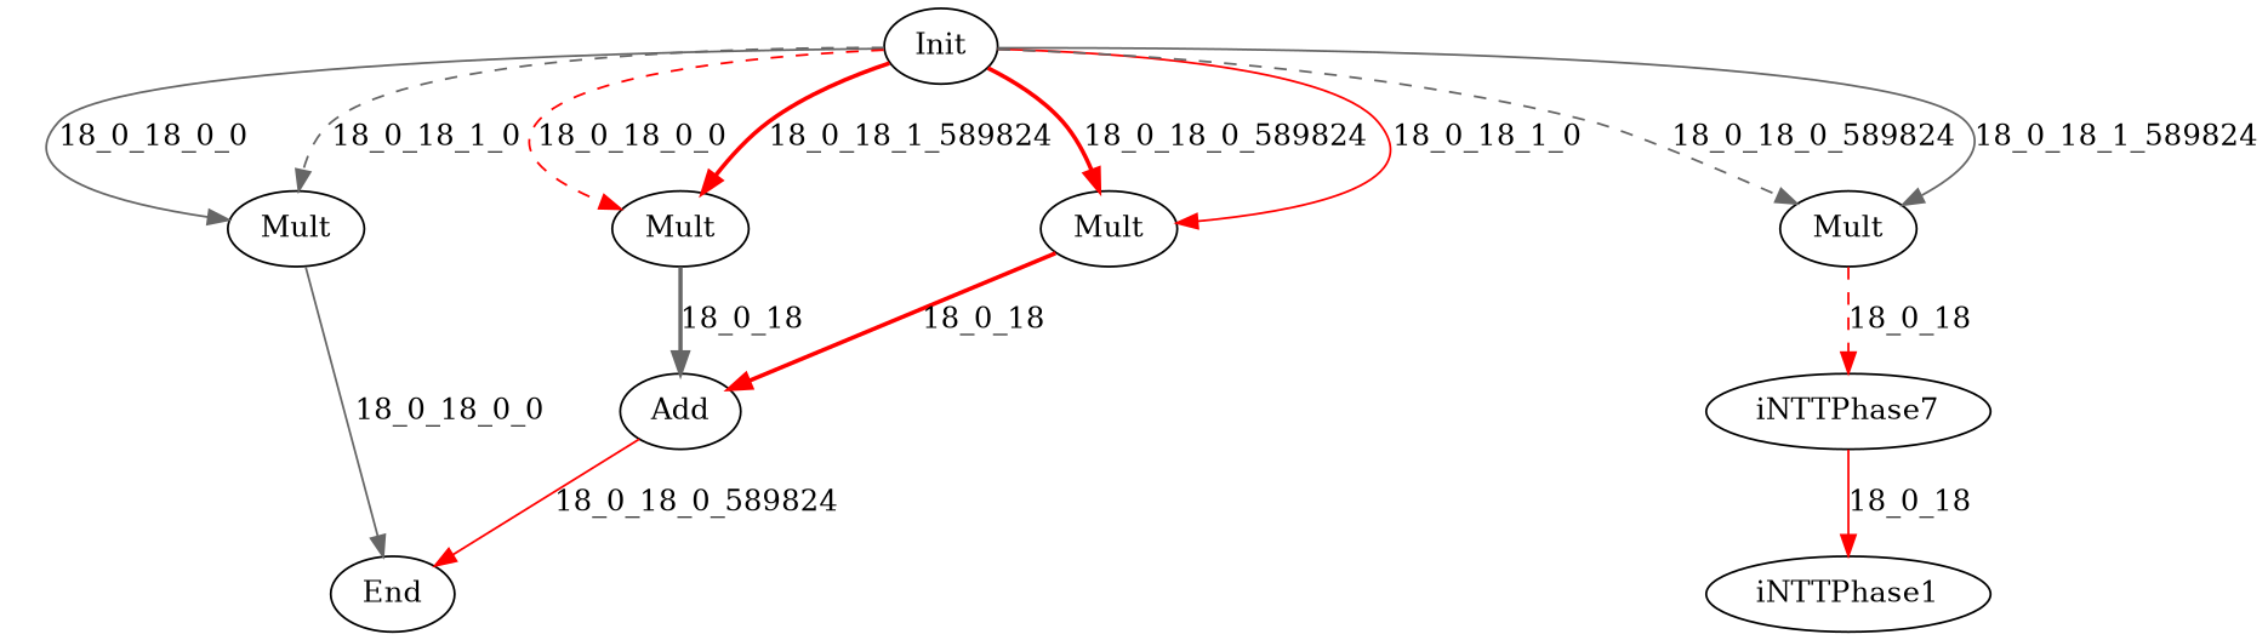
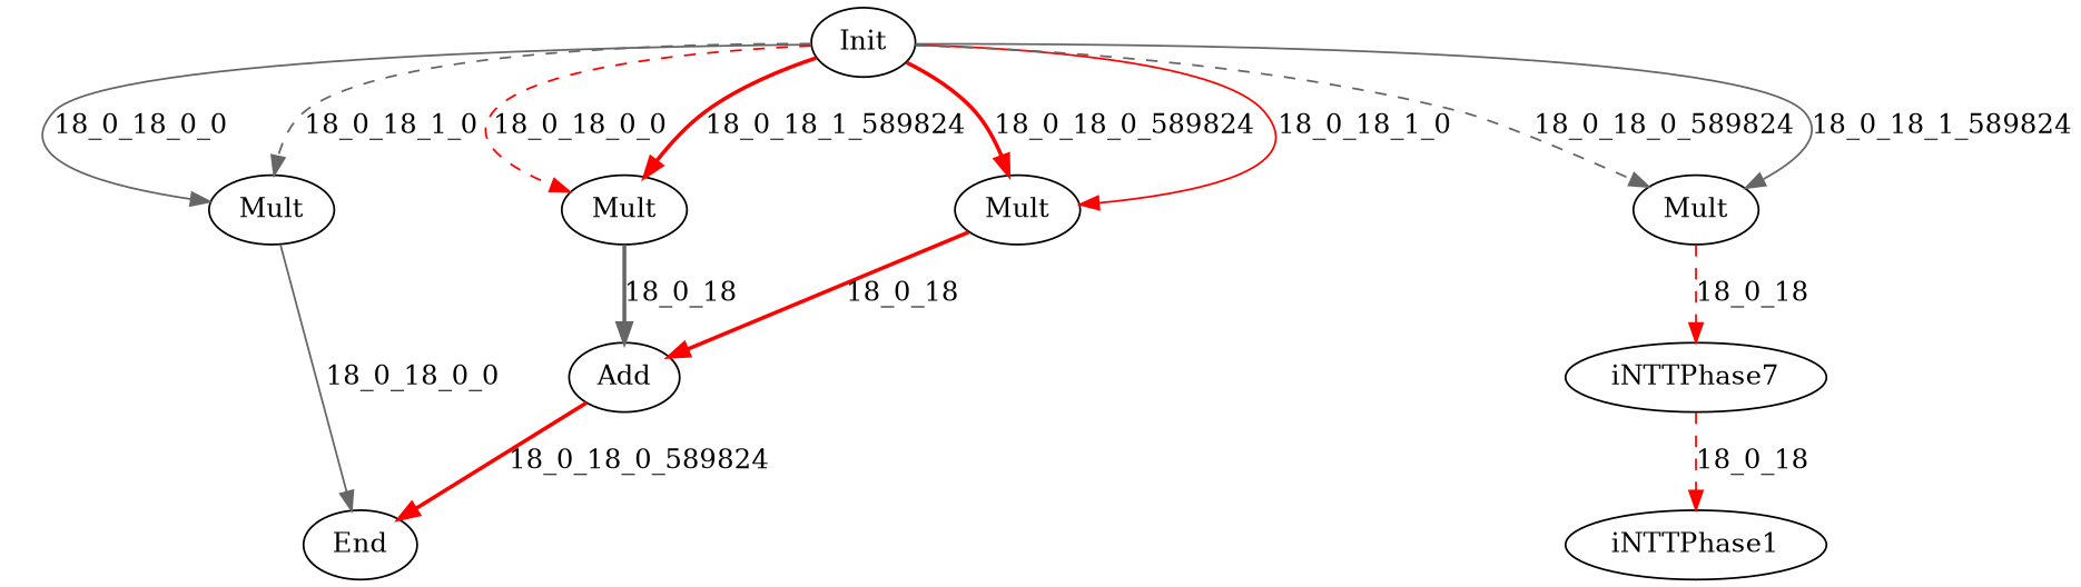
  digraph {
    edge [color=red style=solid]
    n1 [height=0.5 label=Init width=0.75]
    n2 [height=0.5 label=Mult width=0.9027]
    n3 [height=0.5 label=Mult width=0.9027]
    n4 [height=0.5 label=Mult width=0.9027]
    n5 [height=0.5 label=Mult width=0.9027]
    n6 [height=0.5 label=End width=0.81243]
    n7 [height=0.5 label=Add width=0.79437]
    n8 [height=0.5 label=iNTTPhase7 width=1.8776]
    n9 [height=0.5 label=iNTTPhase1 width=1.8776]
    n1 -> n2 [color=gray40 label="18_0_18_0_0"]
    n1 -> n2 [color=gray40 label="18_0_18_1_0" style=dashed]
    n1 -> n3 [label="18_0_18_0_0" style=dashed]
    n1 -> n3 [label="18_0_18_1_589824" style=bold]
    n1 -> n4 [label="18_0_18_0_589824" style=bold]
    n1 -> n4 [label="18_0_18_1_0"]
    n1 -> n5 [color=gray40 label="18_0_18_0_589824" style=dashed]
    n1 -> n5 [color=gray40 label="18_0_18_1_589824"]
    n2 -> n6 [color=gray40 label="18_0_18_0_0"]
    n3 -> n7 [color=gray40 label="18_0_18" style=bold]
    n4 -> n7 [label="18_0_18" style=bold]
    n5 -> n8 [label="18_0_18" style=dashed]
-   n7 -> n6 [label="18_0_18_0_589824"]
-   n8 -> n9 [label="18_0_18"]
+   n7 -> n6 [label="18_0_18_0_589824" style=bold]
+   n8 -> n9 [label="18_0_18" style=dashed]
  }
